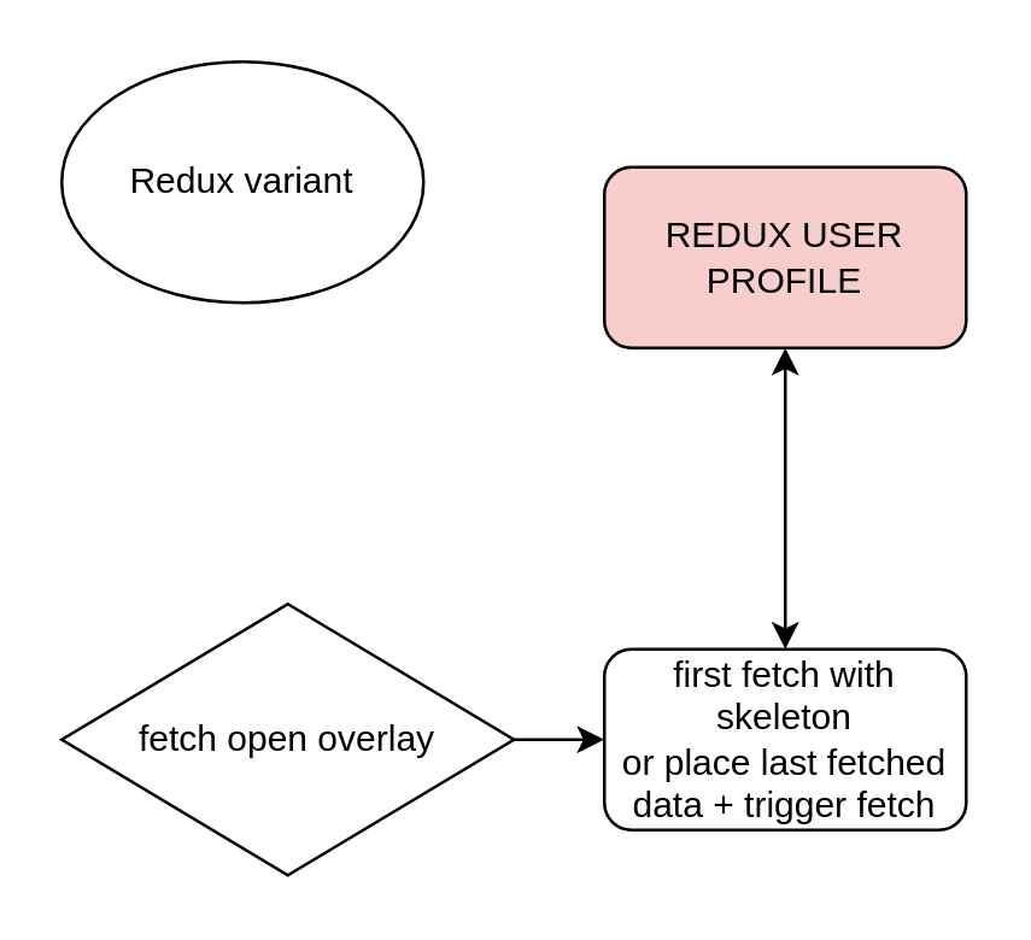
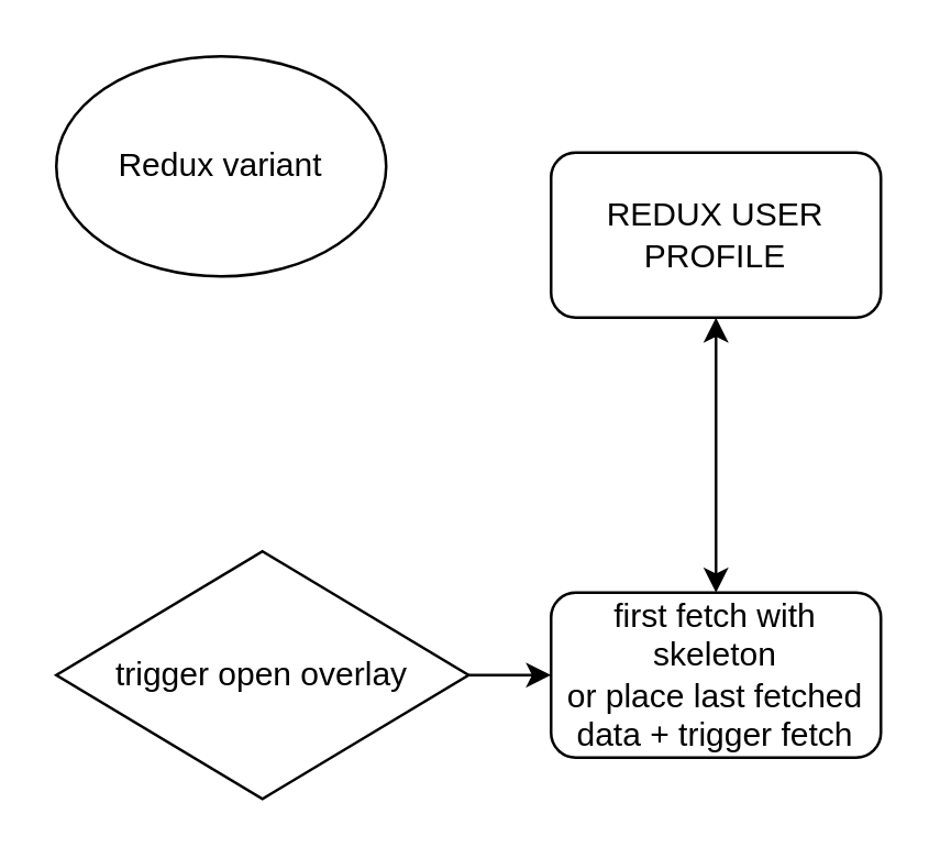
  <mxCell id="0" />
  <mxCell id="1" parent="0" />
  <mxCell id="2" style="edgeStyle=none;html=1;" edge="1" parent="1"><mxGeometry relative="1" as="geometry"><mxPoint x="200" y="245" as="targetPoint" /><mxPoint x="170" y="245" as="sourcePoint" /></mxGeometry></mxCell>
  <mxCell id="3" style="html=1;exitX=0.5;exitY=0;exitDx=0;exitDy=0;startArrow=classic;startFill=1;" edge="1" parent="1" source="4"><mxGeometry relative="1" as="geometry"><mxPoint x="260" y="115" as="targetPoint" /><mxPoint x="260" y="175" as="sourcePoint" /></mxGeometry></mxCell>
  <mxCell id="4" value="first fetch with skeleton&lt;br&gt;or place last fetched data + trigger fetch" style="rounded=1;whiteSpace=wrap;html=1;" vertex="1" parent="1"><mxGeometry x="200" y="215" width="120" height="60" as="geometry" /></mxCell>
  <mxCell id="5" value="Redux variant" style="ellipse;whiteSpace=wrap;html=1;" vertex="1" parent="1"><mxGeometry x="20" y="20" width="120" height="80" as="geometry" /></mxCell>
- <mxCell id="6" value="REDUX USER PROFILE" style="rounded=1;whiteSpace=wrap;html=1;fillColor=#f8cecc;" vertex="1" parent="1"><mxGeometry x="200" y="55" width="120" height="60" as="geometry" /></mxCell>
- <mxCell id="7" value="fetch open overlay" style="rhombus;whiteSpace=wrap;html=1;" vertex="1" parent="1"><mxGeometry x="20" y="200" width="150" height="90" as="geometry" /></mxCell>
+ <mxCell id="6" value="REDUX USER PROFILE" style="rounded=1;whiteSpace=wrap;html=1;" vertex="1" parent="1"><mxGeometry x="200" y="55" width="120" height="60" as="geometry" /></mxCell>
+ <mxCell id="7" value="trigger open overlay" style="rhombus;whiteSpace=wrap;html=1;" vertex="1" parent="1"><mxGeometry x="20" y="200" width="150" height="90" as="geometry" /></mxCell>
